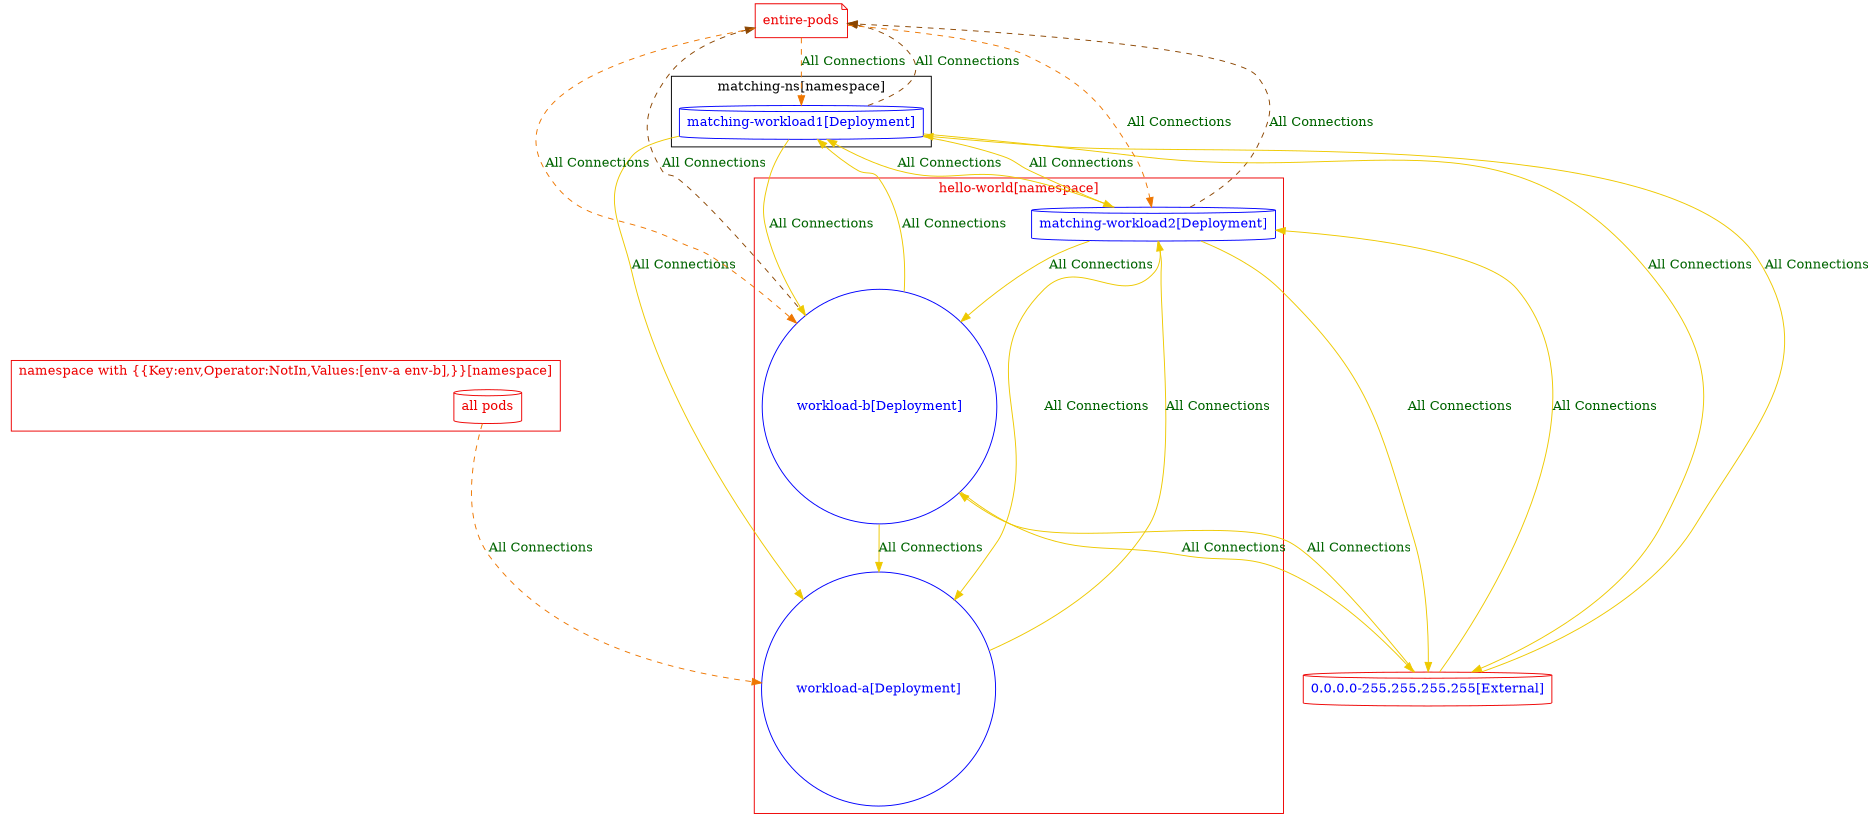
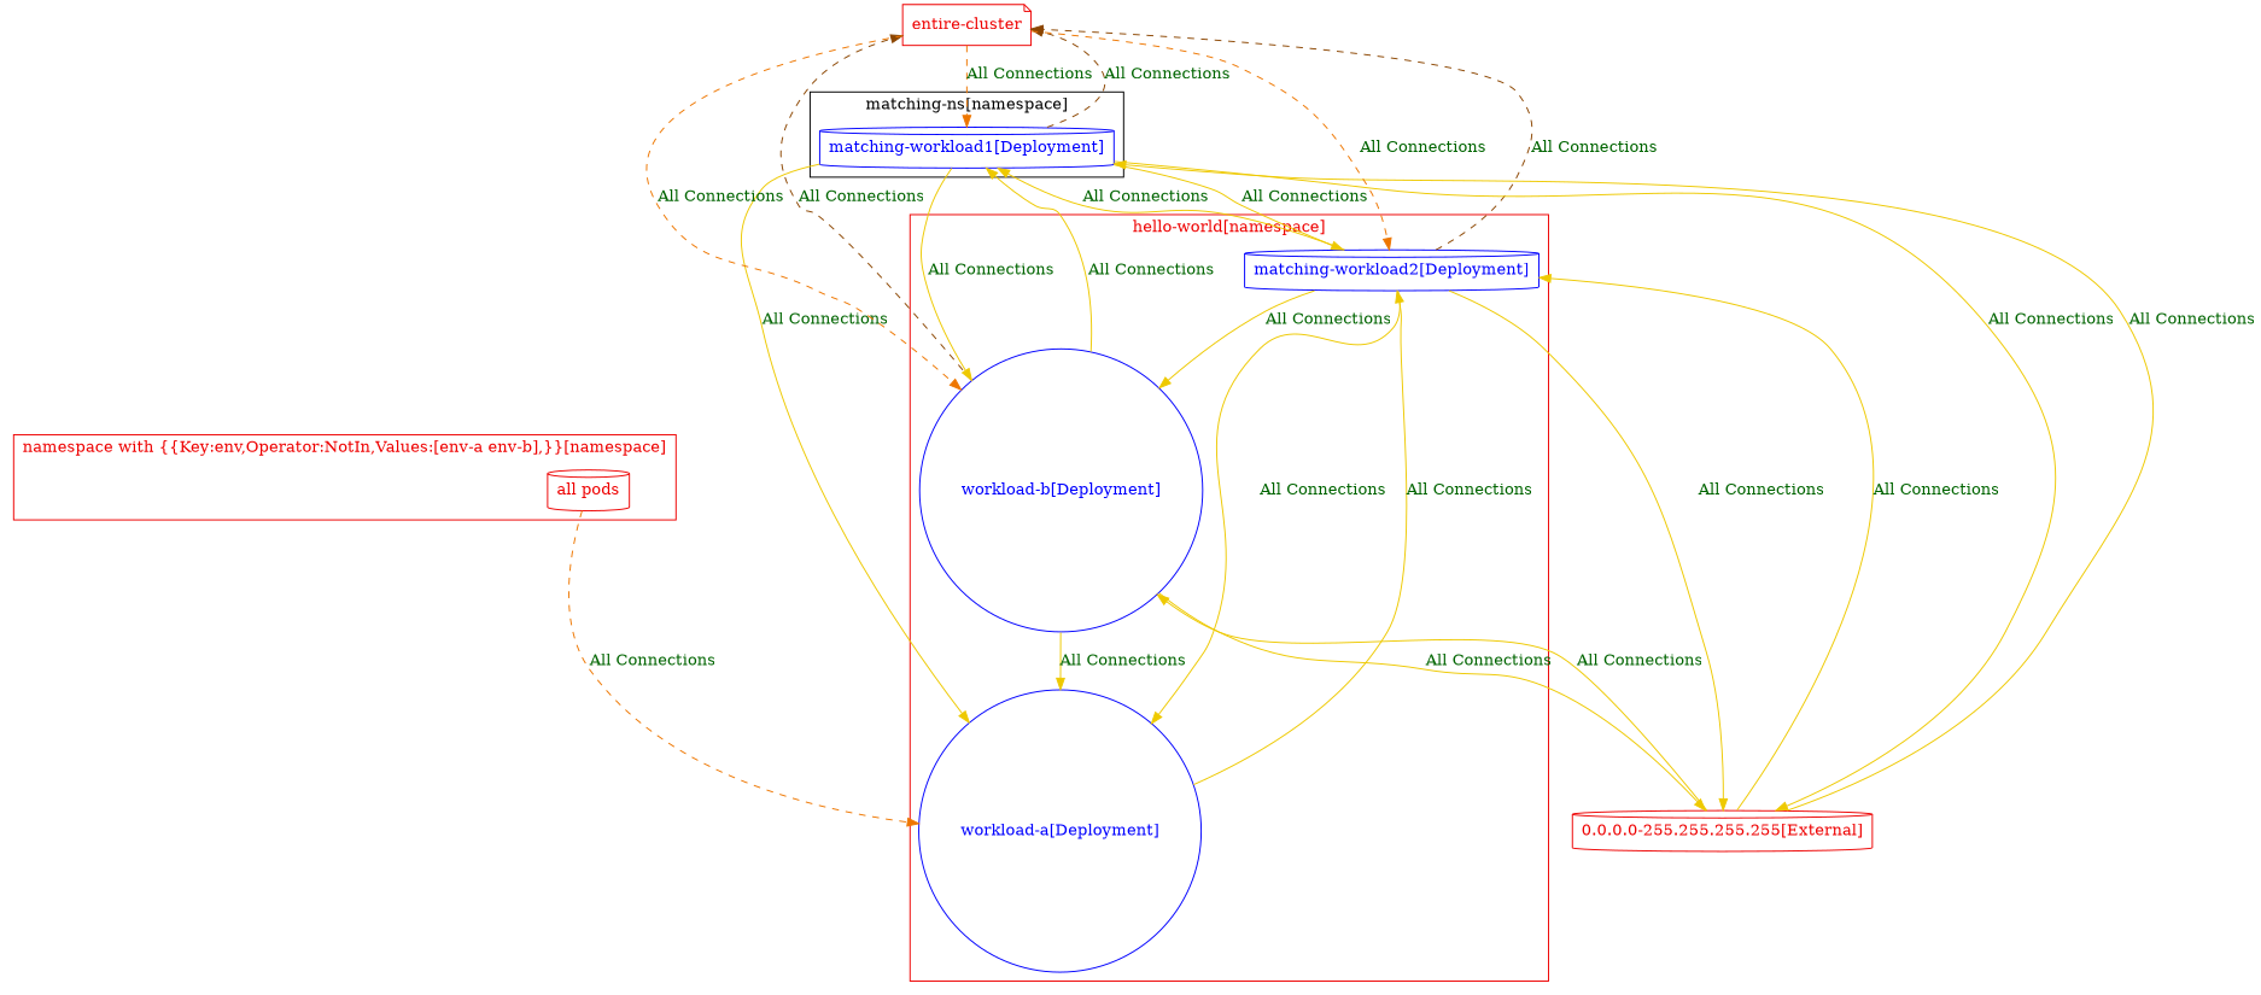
  digraph {
    node [color=blue fontcolor=blue shape=cylinder]
    edge [color=gold2 fontcolor=darkgreen weight=1]
    n1 [color=red2 fontcolor=red2 label="all pods"]
    n2 [label="matching-workload2[Deployment]"]
    n3 [label="workload-a[Deployment]" shape=circle]
    n4 [label="workload-b[Deployment]" shape=circle]
    n5 [label="matching-workload1[Deployment]"]
-   n6 [color=red2 label="0.0.0.0-255.255.255.255[External]"]
-   n7 [color=red2 fontcolor=red2 label="entire-pods" shape=note]
+   n6 [color=red2 fontcolor=red2 label="0.0.0.0-255.255.255.255[External]"]
+   n7 [color=red2 fontcolor=red2 label="entire-cluster" shape=note]
    subgraph cluster_1 {
      color=red2
      fontcolor=red2
      label="namespace with {{Key:env,Operator:NotIn,Values:[env-a env-b],}}[namespace]"
      n1
    }
    subgraph cluster_2 {
      color=red2
      fontcolor=red2
      label="hello-world[namespace]"
      n2
      n3
      n4
    }
    subgraph cluster_3 {
      color=black
      fontcolor=black
      label="matching-ns[namespace]"
      n5
    }
    n1 -> n3 [color=darkorange2 label="All Connections" style=dashed]
    n2 -> n3 [label="All Connections" weight=0.5]
    n2 -> n4 [label="All Connections" weight=0.5]
    n2 -> n5 [label="All Connections" weight=0.5]
    n2 -> n6 [label="All Connections"]
    n2 -> n7 [color=darkorange4 label="All Connections" style=dashed weight=0.5]
    n3 -> n2 [label="All Connections"]
    n4 -> n3 [label="All Connections"]
    n4 -> n5 [label="All Connections" weight=0.5]
    n4 -> n6 [label="All Connections"]
    n4 -> n7 [color=darkorange4 label="All Connections" style=dashed weight=0.5]
    n5 -> n2 [label="All Connections"]
    n5 -> n3 [label="All Connections"]
    n5 -> n4 [label="All Connections"]
    n5 -> n6 [label="All Connections"]
    n5 -> n7 [color=darkorange4 label="All Connections" style=dashed weight=0.5]
    n6 -> n2 [label="All Connections" weight=0.5]
    n6 -> n4 [label="All Connections" weight=0.5]
    n6 -> n5 [label="All Connections" weight=0.5]
    n7 -> n2 [color=darkorange2 label="All Connections" style=dashed]
    n7 -> n4 [color=darkorange2 label="All Connections" style=dashed]
    n7 -> n5 [color=darkorange2 label="All Connections" style=dashed]
  }
